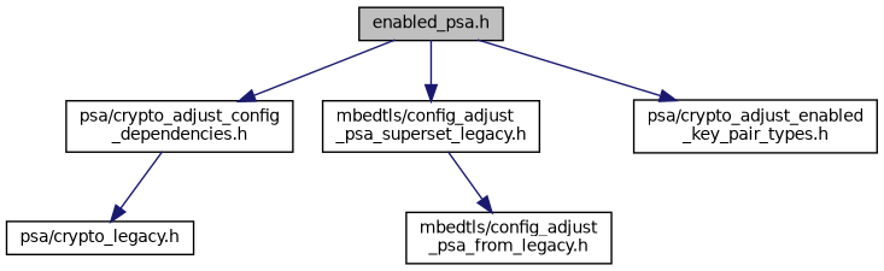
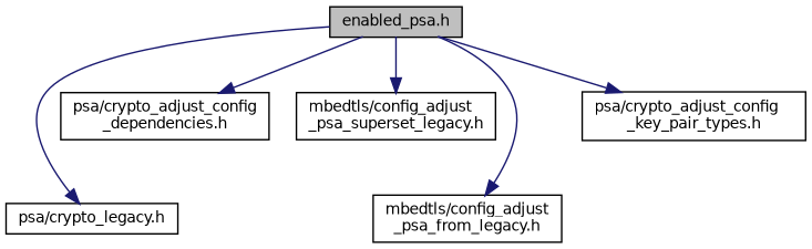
  digraph {
    node [color=black fillcolor=white fontname=Helvetica fontsize=10 shape=record style=filled]
    edge [color=midnightblue fontname=Helvetica fontsize=10 labelfontname=Helvetica labelfontsize=10 style=solid]
    n1 [fillcolor=grey75 fontcolor=black height=0.2 label="enabled_psa.h" width=0.4]
    n2 [height=0.2 label="psa/crypto_legacy.h" width=0.4]
    n3 [height=0.2 label="psa/crypto_adjust_config\l_dependencies.h" width=0.4]
    n4 [height=0.2 label="mbedtls/config_adjust\l_psa_superset_legacy.h" width=0.4]
    n5 [height=0.2 label="mbedtls/config_adjust\l_psa_from_legacy.h" width=0.4]
-   n6 [height=0.2 label="psa/crypto_adjust_enabled\l_key_pair_types.h" width=0.4]
-   n3 -> n2
+   n6 [height=0.2 label="psa/crypto_adjust_config\l_key_pair_types.h" width=0.4]
+   n1 -> n2
    n1 -> n3
    n1 -> n4
-   n4 -> n5
+   n1 -> n5
    n1 -> n6
  }
